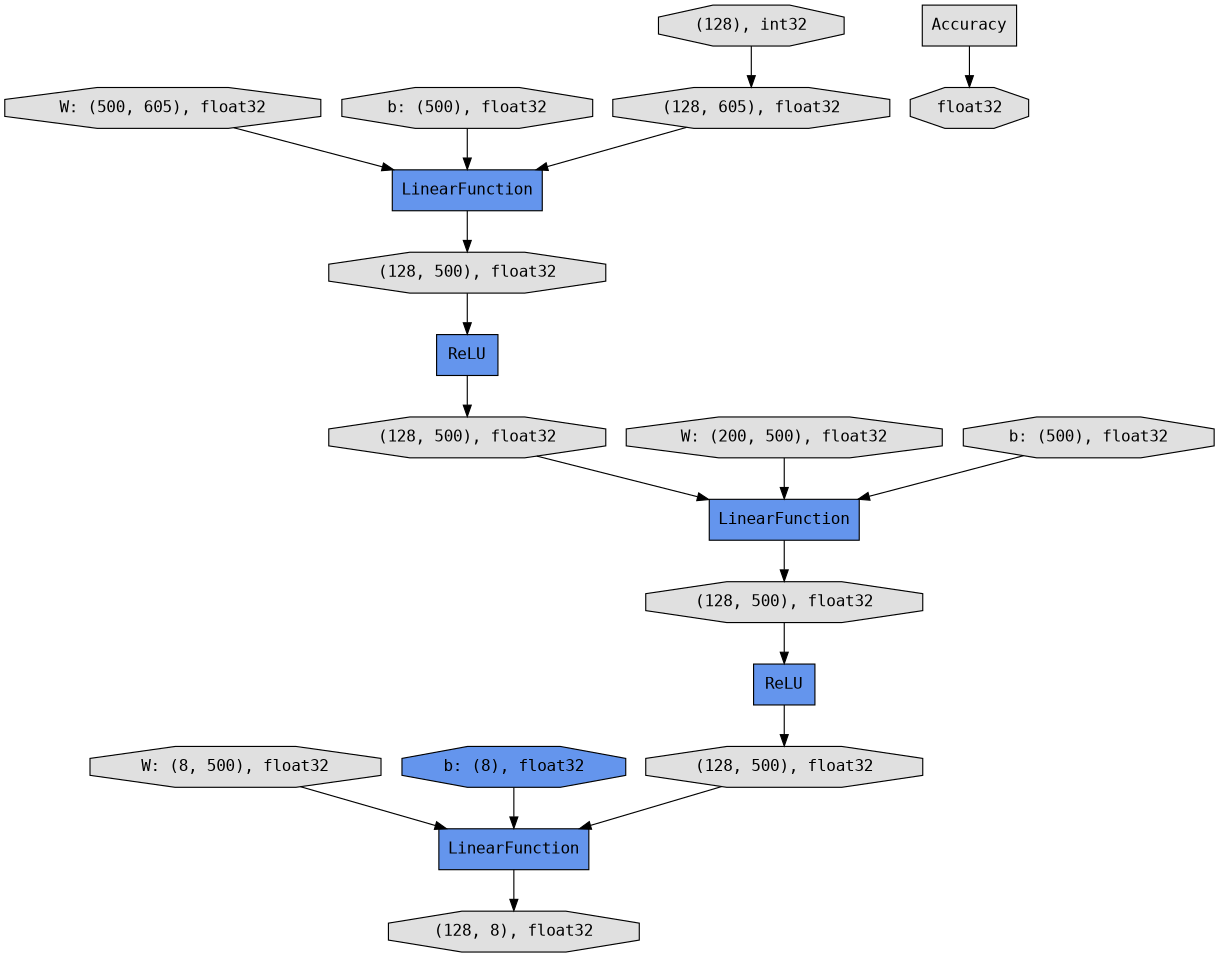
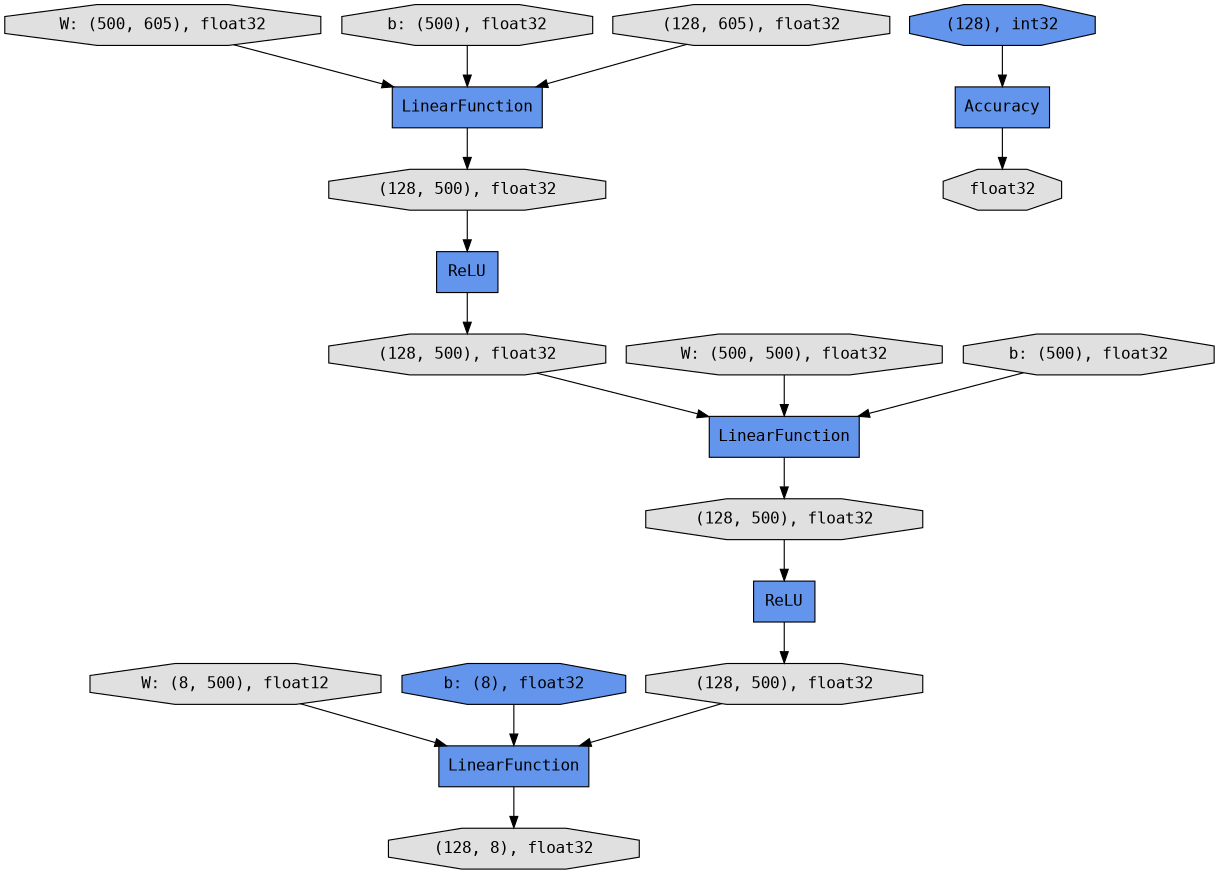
  digraph {
    fontname="DejaVu Sans Mono"
    rankdir=TB
    node [fillcolor="#E0E0E0" fontname="DejaVu Sans Mono" shape=octagon style=filled]
    edge [fontname="DejaVu Sans Mono"]
    n1 [label="(128, 500), float32"]
    n2 [fillcolor="#6495ED" label=LinearFunction shape=record]
    n3 [label="(128, 8), float32"]
    n4 [label="W: (500, 605), float32"]
    n5 [fillcolor="#6495ED" label=LinearFunction shape=record]
    n6 [label="(128, 500), float32"]
-   n7 [label="(128), int32"]
-   n8 [label=Accuracy shape=record]
+   n7 [fillcolor="#6495ED" label="(128), int32"]
+   n8 [fillcolor="#6495ED" label=Accuracy shape=record]
    n9 [label=float32]
    n10 [fillcolor="#6495ED" label=ReLU shape=record]
    n11 [label="(128, 500), float32"]
    n12 [fillcolor="#6495ED" label=LinearFunction shape=record]
    n13 [label="b: (500), float32"]
    n14 [label="(128, 500), float32"]
    n15 [fillcolor="#6495ED" label=ReLU shape=record]
    n16 [label="(128, 605), float32"]
-   n17 [label="W: (200, 500), float32"]
-   n18 [label="W: (8, 500), float32"]
+   n17 [label="W: (500, 500), float32"]
+   n18 [label="W: (8, 500), float12"]
    n19 [fillcolor="#6495ED" label="b: (8), float32"]
    n20 [label="b: (500), float32"]
    n1 -> n2
    n2 -> n3
    n4 -> n5
    n5 -> n6
    n6 -> n10
-   n7 -> n16
+   n7 -> n8
    n8 -> n9
    n10 -> n11
    n11 -> n12
    n12 -> n14
    n13 -> n5
    n14 -> n15
    n15 -> n1
    n16 -> n5
    n17 -> n12
    n18 -> n2
    n19 -> n2
    n20 -> n12
  }
